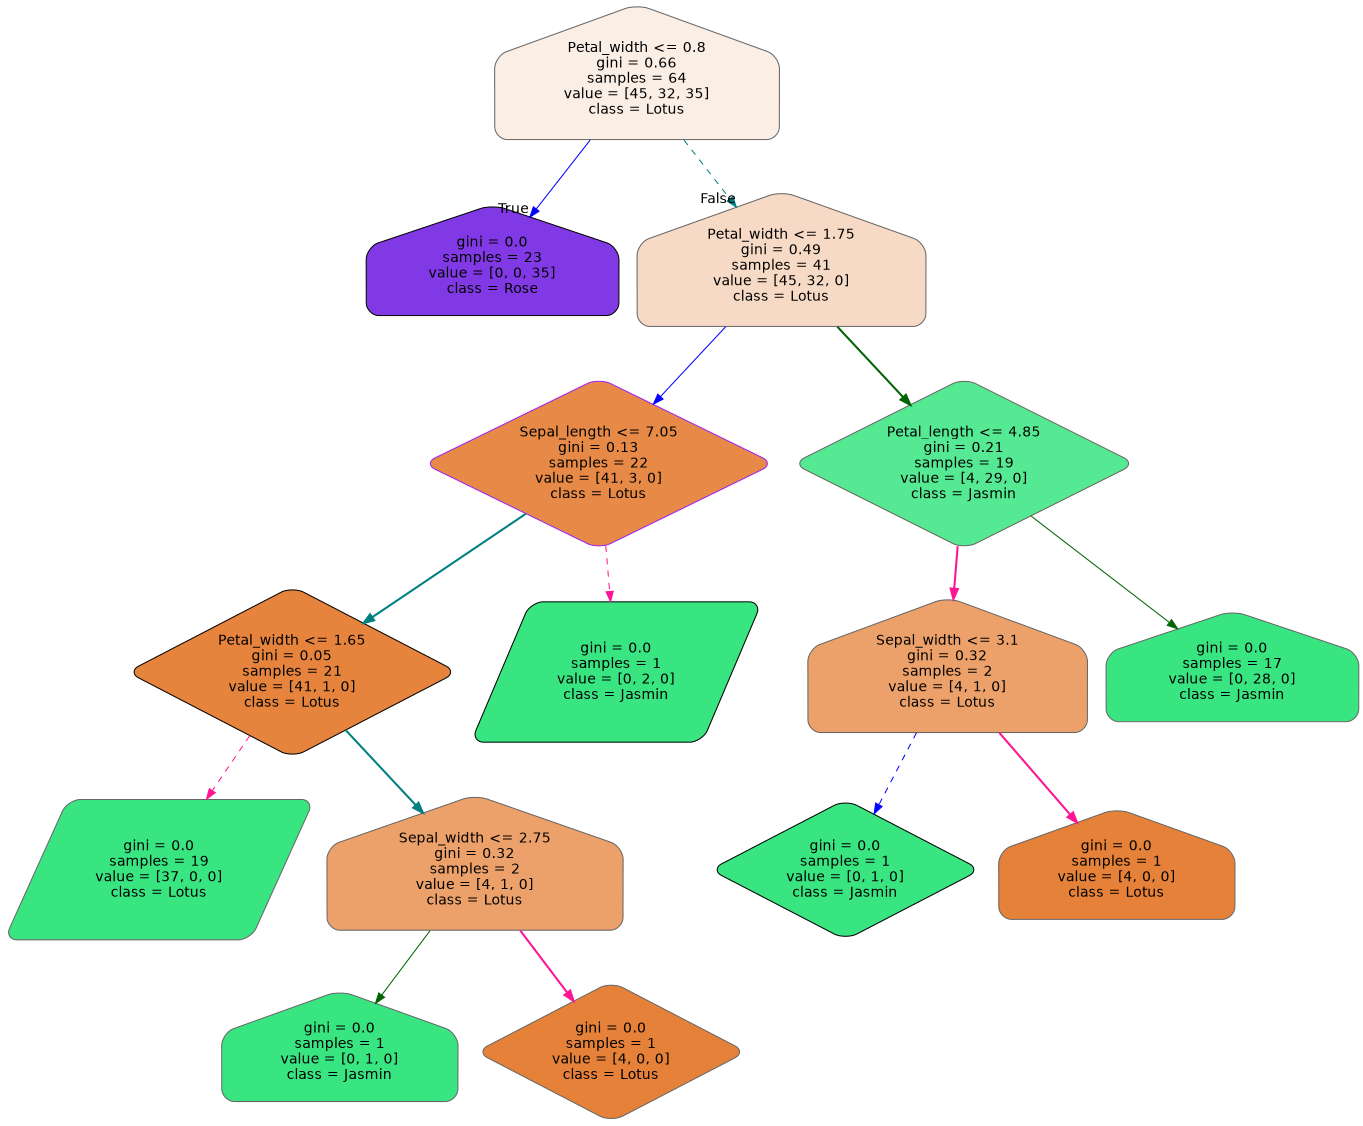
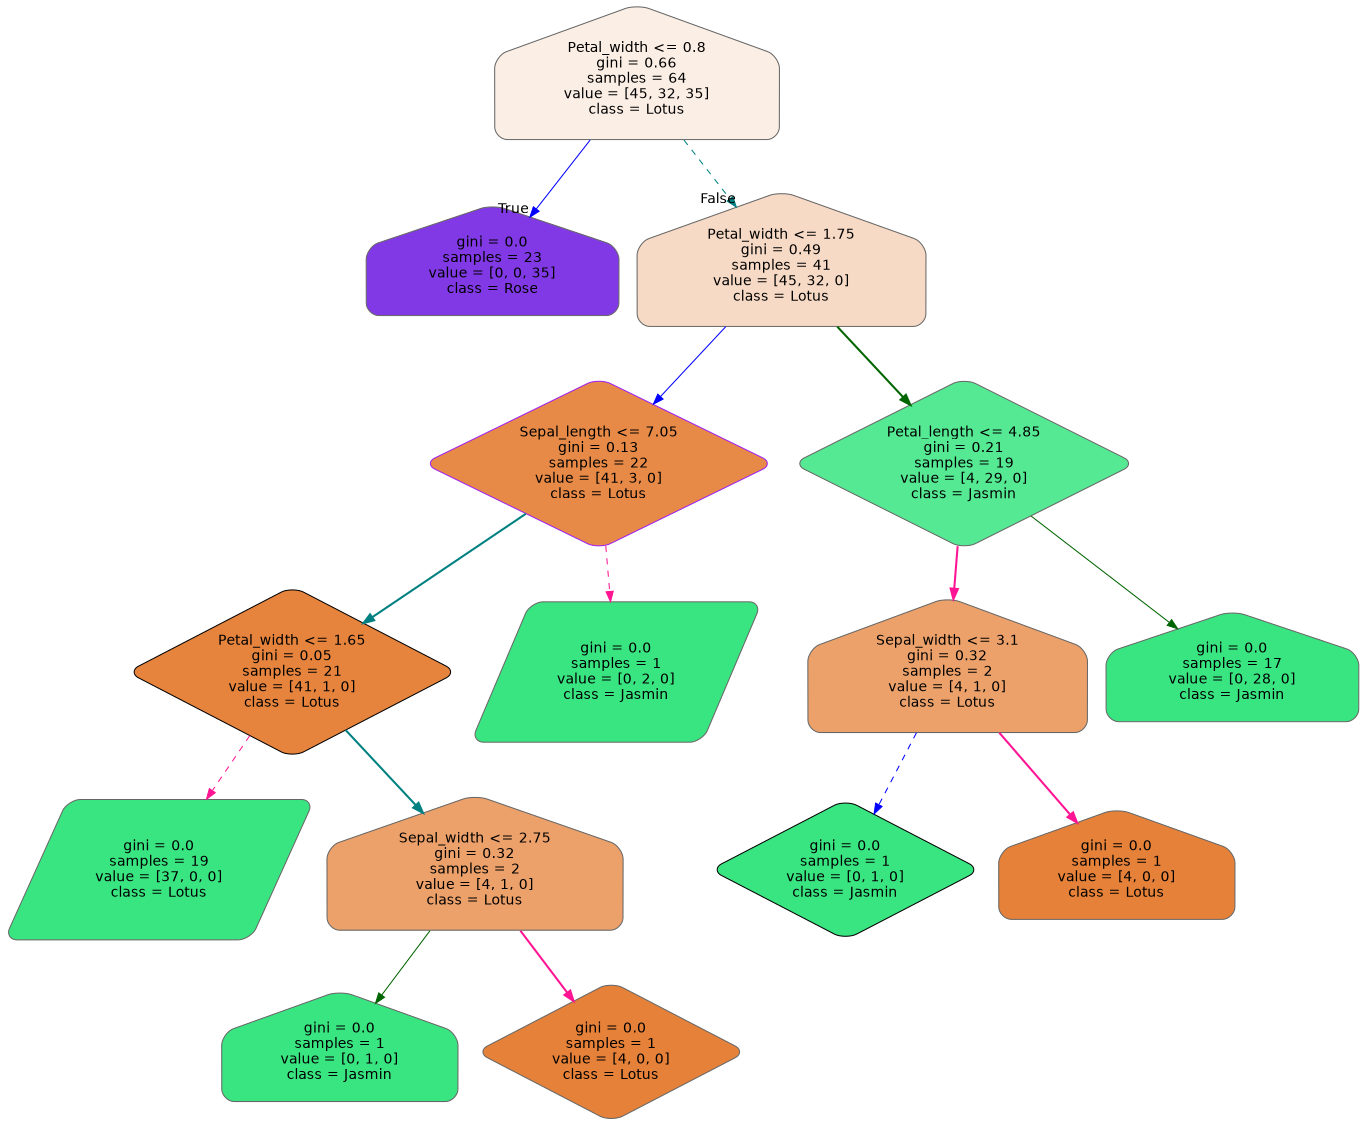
  digraph {
    node [color=gray40 fillcolor="#39e581ff" fontname=helvetica shape=house style="filled, rounded"]
    edge [color=deeppink fontname=helvetica style=bold]
    n1 [fillcolor="#e5813921" label="Petal_width <= 0.8\ngini = 0.66\nsamples = 64\nvalue = [45, 32, 35]\nclass = Lotus"]
-   n2 [color=black fillcolor="#8139e5ff" label="gini = 0.0\nsamples = 23\nvalue = [0, 0, 35]\nclass = Rose"]
+   n2 [fillcolor="#8139e5ff" label="gini = 0.0\nsamples = 23\nvalue = [0, 0, 35]\nclass = Rose"]
    n3 [fillcolor="#e581394a" label="Petal_width <= 1.75\ngini = 0.49\nsamples = 41\nvalue = [45, 32, 0]\nclass = Lotus"]
    n4 [color=purple fillcolor="#e58139ec" label="Sepal_length <= 7.05\ngini = 0.13\nsamples = 22\nvalue = [41, 3, 0]\nclass = Lotus" shape=diamond]
    n5 [fillcolor="#39e581dc" label="Petal_length <= 4.85\ngini = 0.21\nsamples = 19\nvalue = [4, 29, 0]\nclass = Jasmin" shape=diamond]
    n6 [color=black fillcolor="#e58139f9" label="Petal_width <= 1.65\ngini = 0.05\nsamples = 21\nvalue = [41, 1, 0]\nclass = Lotus" shape=diamond]
-   n7 [color=black label="gini = 0.0\nsamples = 1\nvalue = [0, 2, 0]\nclass = Jasmin" shape=parallelogram]
+   n7 [label="gini = 0.0\nsamples = 1\nvalue = [0, 2, 0]\nclass = Jasmin" shape=parallelogram]
    n8 [fillcolor="#e58139bf" label="Sepal_width <= 3.1\ngini = 0.32\nsamples = 2\nvalue = [4, 1, 0]\nclass = Lotus"]
    n9 [label="gini = 0.0\nsamples = 17\nvalue = [0, 28, 0]\nclass = Jasmin"]
    n10 [label="gini = 0.0\nsamples = 19\nvalue = [37, 0, 0]\nclass = Lotus" shape=parallelogram]
    n11 [fillcolor="#e58139bf" label="Sepal_width <= 2.75\ngini = 0.32\nsamples = 2\nvalue = [4, 1, 0]\nclass = Lotus"]
    n12 [label="gini = 0.0\nsamples = 1\nvalue = [0, 1, 0]\nclass = Jasmin"]
    n13 [fillcolor="#e58139ff" label="gini = 0.0\nsamples = 1\nvalue = [4, 0, 0]\nclass = Lotus" shape=diamond]
    n14 [color=black label="gini = 0.0\nsamples = 1\nvalue = [0, 1, 0]\nclass = Jasmin" shape=diamond]
    n15 [fillcolor="#e58139ff" label="gini = 0.0\nsamples = 1\nvalue = [4, 0, 0]\nclass = Lotus"]
    n1 -> n2 [color=blue headlabel=True labelangle=45 labeldistance=2.5 style=solid]
    n1 -> n3 [color=teal headlabel=False labelangle=-45 labeldistance=2.5 style=dashed]
    n3 -> n4 [color=blue style=solid]
    n3 -> n5 [color=darkgreen]
    n4 -> n6 [color=teal]
    n4 -> n7 [style=dashed]
    n5 -> n8
    n5 -> n9 [color=darkgreen style=solid]
    n6 -> n10 [style=dashed]
    n6 -> n11 [color=teal]
    n8 -> n14 [color=blue style=dashed]
    n8 -> n15
    n11 -> n12 [color=darkgreen style=solid]
    n11 -> n13
  }
